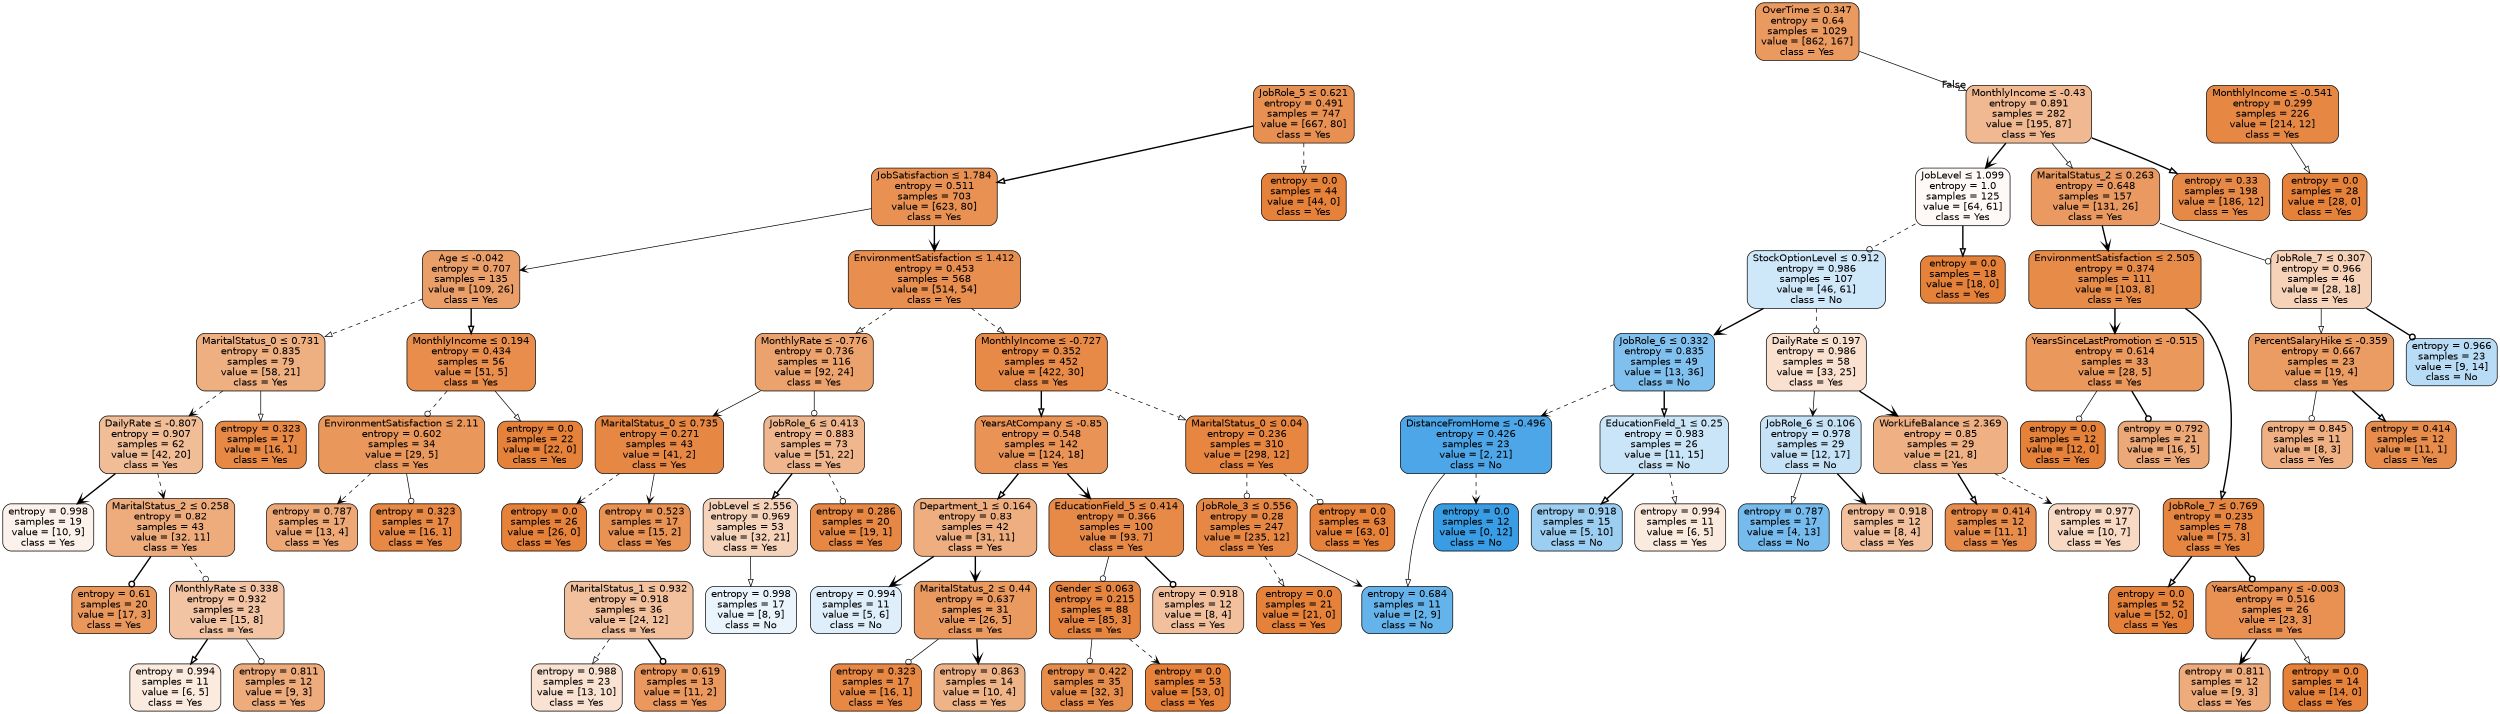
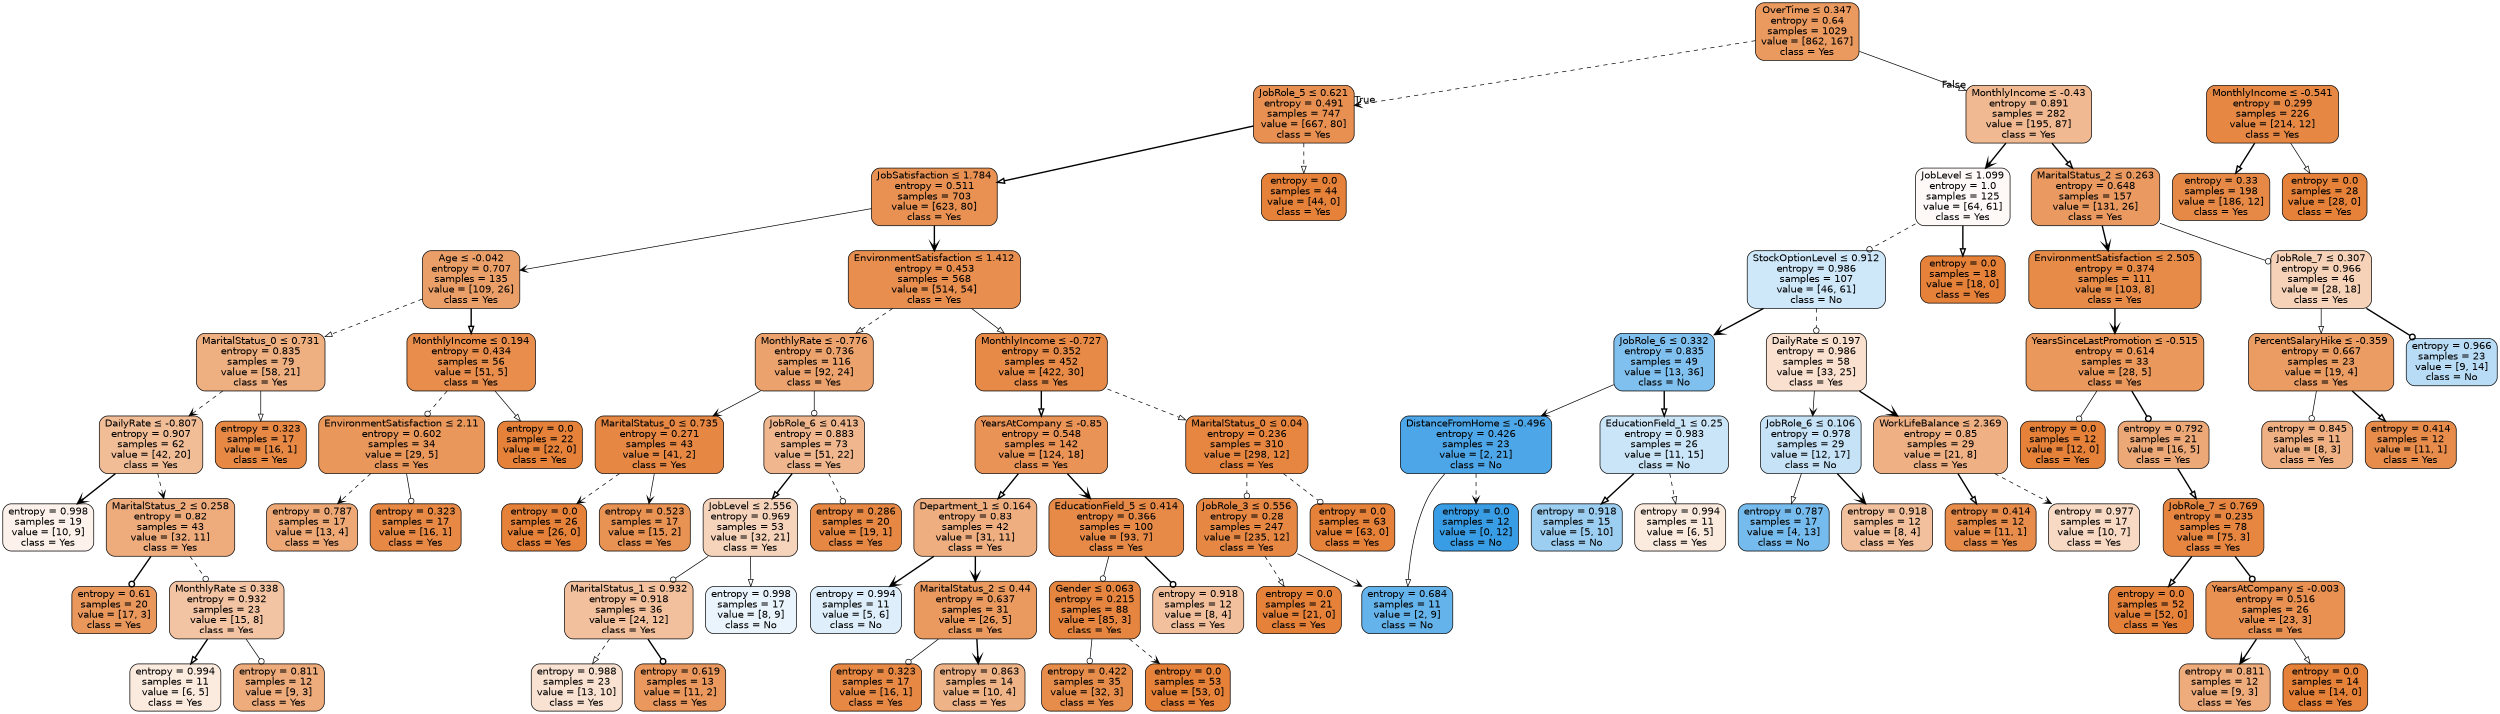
  digraph {
    node [color=black fillcolor="#e58139" fontname=helvetica shape=box style="filled, rounded"]
    edge [arrowhead=onormal fontname=helvetica style=bold]
    n1 [fillcolor="#ea995f" label=<OverTime &le; 0.347<br/>entropy = 0.64<br/>samples = 1029<br/>value = [862, 167]<br/>class = Yes>]
    n2 [fillcolor="#e89051" label=<JobRole_5 &le; 0.621<br/>entropy = 0.491<br/>samples = 747<br/>value = [667, 80]<br/>class = Yes>]
    n3 [fillcolor="#f1b991" label=<MonthlyIncome &le; -0.43<br/>entropy = 0.891<br/>samples = 282<br/>value = [195, 87]<br/>class = Yes>]
    n4 [fillcolor="#e89152" label=<JobSatisfaction &le; 1.784<br/>entropy = 0.511<br/>samples = 703<br/>value = [623, 80]<br/>class = Yes>]
    n5 [label=<entropy = 0.0<br/>samples = 44<br/>value = [44, 0]<br/>class = Yes>]
    n6 [fillcolor="#fef9f6" label=<JobLevel &le; 1.099<br/>entropy = 1.0<br/>samples = 125<br/>value = [64, 61]<br/>class = Yes>]
    n7 [fillcolor="#ea9a60" label=<MaritalStatus_2 &le; 0.263<br/>entropy = 0.648<br/>samples = 157<br/>value = [131, 26]<br/>class = Yes>]
    n8 [fillcolor="#eb9f68" label=<Age &le; -0.042<br/>entropy = 0.707<br/>samples = 135<br/>value = [109, 26]<br/>class = Yes>]
    n9 [fillcolor="#e88e4e" label=<EnvironmentSatisfaction &le; 1.412<br/>entropy = 0.453<br/>samples = 568<br/>value = [514, 54]<br/>class = Yes>]
    n10 [fillcolor="#eeaf81" label=<MaritalStatus_0 &le; 0.731<br/>entropy = 0.835<br/>samples = 79<br/>value = [58, 21]<br/>class = Yes>]
    n11 [fillcolor="#e88d4c" label=<MonthlyIncome &le; 0.194<br/>entropy = 0.434<br/>samples = 56<br/>value = [51, 5]<br/>class = Yes>]
    n12 [fillcolor="#eca26d" label=<MonthlyRate &le; -0.776<br/>entropy = 0.736<br/>samples = 116<br/>value = [92, 24]<br/>class = Yes>]
    n13 [fillcolor="#e78a47" label=<MonthlyIncome &le; -0.727<br/>entropy = 0.352<br/>samples = 452<br/>value = [422, 30]<br/>class = Yes>]
    n14 [fillcolor="#f1bd97" label=<DailyRate &le; -0.807<br/>entropy = 0.907<br/>samples = 62<br/>value = [42, 20]<br/>class = Yes>]
    n15 [fillcolor="#e78945" label=<entropy = 0.323<br/>samples = 17<br/>value = [16, 1]<br/>class = Yes>]
    n16 [fillcolor="#e9975b" label=<EnvironmentSatisfaction &le; 2.11<br/>entropy = 0.602<br/>samples = 34<br/>value = [29, 5]<br/>class = Yes>]
    n17 [label=<entropy = 0.0<br/>samples = 22<br/>value = [22, 0]<br/>class = Yes>]
    n18 [fillcolor="#fcf2eb" label=<entropy = 0.998<br/>samples = 19<br/>value = [10, 9]<br/>class = Yes>]
    n19 [fillcolor="#eeac7d" label=<MaritalStatus_2 &le; 0.258<br/>entropy = 0.82<br/>samples = 43<br/>value = [32, 11]<br/>class = Yes>]
    n20 [fillcolor="#ea975c" label=<entropy = 0.61<br/>samples = 20<br/>value = [17, 3]<br/>class = Yes>]
    n21 [fillcolor="#f3c4a3" label=<MonthlyRate &le; 0.338<br/>entropy = 0.932<br/>samples = 23<br/>value = [15, 8]<br/>class = Yes>]
    n22 [fillcolor="#fbeade" label=<entropy = 0.994<br/>samples = 11<br/>value = [6, 5]<br/>class = Yes>]
    n23 [fillcolor="#eeab7b" label=<entropy = 0.811<br/>samples = 12<br/>value = [9, 3]<br/>class = Yes>]
    n24 [fillcolor="#eda876" label=<entropy = 0.787<br/>samples = 17<br/>value = [13, 4]<br/>class = Yes>]
    n25 [fillcolor="#e78945" label=<entropy = 0.323<br/>samples = 17<br/>value = [16, 1]<br/>class = Yes>]
    n26 [fillcolor="#e68743" label=<MaritalStatus_0 &le; 0.735<br/>entropy = 0.271<br/>samples = 43<br/>value = [41, 2]<br/>class = Yes>]
    n27 [fillcolor="#f0b78e" label=<JobRole_6 &le; 0.413<br/>entropy = 0.883<br/>samples = 73<br/>value = [51, 22]<br/>class = Yes>]
    n28 [fillcolor="#e99356" label=<YearsAtCompany &le; -0.85<br/>entropy = 0.548<br/>samples = 142<br/>value = [124, 18]<br/>class = Yes>]
    n29 [fillcolor="#e68641" label=<MaritalStatus_0 &le; 0.04<br/>entropy = 0.236<br/>samples = 310<br/>value = [298, 12]<br/>class = Yes>]
    n30 [label=<entropy = 0.0<br/>samples = 26<br/>value = [26, 0]<br/>class = Yes>]
    n31 [fillcolor="#e89253" label=<entropy = 0.523<br/>samples = 17<br/>value = [15, 2]<br/>class = Yes>]
    n32 [fillcolor="#f6d4bb" label=<JobLevel &le; 2.556<br/>entropy = 0.969<br/>samples = 53<br/>value = [32, 21]<br/>class = Yes>]
    n33 [fillcolor="#e68843" label=<entropy = 0.286<br/>samples = 20<br/>value = [19, 1]<br/>class = Yes>]
    n34 [fillcolor="#f2c09c" label=<MaritalStatus_1 &le; 0.932<br/>entropy = 0.918<br/>samples = 36<br/>value = [24, 12]<br/>class = Yes>]
    n35 [fillcolor="#e9f4fc" label=<entropy = 0.998<br/>samples = 17<br/>value = [8, 9]<br/>class = No>]
    n36 [fillcolor="#f9e2d1" label=<entropy = 0.988<br/>samples = 23<br/>value = [13, 10]<br/>class = Yes>]
    n37 [fillcolor="#ea985d" label=<entropy = 0.619<br/>samples = 13<br/>value = [11, 2]<br/>class = Yes>]
    n38 [fillcolor="#eeae7f" label=<Department_1 &le; 0.164<br/>entropy = 0.83<br/>samples = 42<br/>value = [31, 11]<br/>class = Yes>]
    n39 [fillcolor="#e78a48" label=<EducationField_5 &le; 0.414<br/>entropy = 0.366<br/>samples = 100<br/>value = [93, 7]<br/>class = Yes>]
    n40 [fillcolor="#e68743" label=<JobRole_3 &le; 0.556<br/>entropy = 0.28<br/>samples = 247<br/>value = [235, 12]<br/>class = Yes>]
    n41 [label=<entropy = 0.0<br/>samples = 63<br/>value = [63, 0]<br/>class = Yes>]
    n42 [fillcolor="#deeffb" label=<entropy = 0.994<br/>samples = 11<br/>value = [5, 6]<br/>class = No>]
    n43 [fillcolor="#ea995f" label=<MaritalStatus_2 &le; 0.44<br/>entropy = 0.637<br/>samples = 31<br/>value = [26, 5]<br/>class = Yes>]
    n44 [fillcolor="#e68540" label=<Gender &le; 0.063<br/>entropy = 0.215<br/>samples = 88<br/>value = [85, 3]<br/>class = Yes>]
    n45 [fillcolor="#f2c09c" label=<entropy = 0.918<br/>samples = 12<br/>value = [8, 4]<br/>class = Yes>]
    n46 [fillcolor="#e78945" label=<entropy = 0.323<br/>samples = 17<br/>value = [16, 1]<br/>class = Yes>]
    n47 [fillcolor="#efb388" label=<entropy = 0.863<br/>samples = 14<br/>value = [10, 4]<br/>class = Yes>]
    n48 [fillcolor="#e78d4c" label=<entropy = 0.422<br/>samples = 35<br/>value = [32, 3]<br/>class = Yes>]
    n49 [label=<entropy = 0.0<br/>samples = 53<br/>value = [53, 0]<br/>class = Yes>]
    n50 [label=<entropy = 0.0<br/>samples = 21<br/>value = [21, 0]<br/>class = Yes>]
    n51 [fillcolor="#65b3eb" label=<entropy = 0.684<br/>samples = 11<br/>value = [2, 9]<br/>class = No>]
    n52 [fillcolor="#e68844" label=<MonthlyIncome &le; -0.541<br/>entropy = 0.299<br/>samples = 226<br/>value = [214, 12]<br/>class = Yes>]
    n53 [label=<entropy = 0.0<br/>samples = 28<br/>value = [28, 0]<br/>class = Yes>]
    n54 [fillcolor="#e78946" label=<entropy = 0.33<br/>samples = 198<br/>value = [186, 12]<br/>class = Yes>]
    n55 [fillcolor="#cee7f9" label=<StockOptionLevel &le; 0.912<br/>entropy = 0.986<br/>samples = 107<br/>value = [46, 61]<br/>class = No>]
    n56 [label=<entropy = 0.0<br/>samples = 18<br/>value = [18, 0]<br/>class = Yes>]
    n57 [fillcolor="#e78b48" label=<EnvironmentSatisfaction &le; 2.505<br/>entropy = 0.374<br/>samples = 111<br/>value = [103, 8]<br/>class = Yes>]
    n58 [fillcolor="#f6d2b8" label=<JobRole_7 &le; 0.307<br/>entropy = 0.966<br/>samples = 46<br/>value = [28, 18]<br/>class = Yes>]
    n59 [fillcolor="#80c0ee" label=<JobRole_6 &le; 0.332<br/>entropy = 0.835<br/>samples = 49<br/>value = [13, 36]<br/>class = No>]
    n60 [fillcolor="#f9e0cf" label=<DailyRate &le; 0.197<br/>entropy = 0.986<br/>samples = 58<br/>value = [33, 25]<br/>class = Yes>]
    n61 [fillcolor="#4ca6e7" label=<DistanceFromHome &le; -0.496<br/>entropy = 0.426<br/>samples = 23<br/>value = [2, 21]<br/>class = No>]
    n62 [fillcolor="#cae5f8" label=<EducationField_1 &le; 0.25<br/>entropy = 0.983<br/>samples = 26<br/>value = [11, 15]<br/>class = No>]
    n63 [fillcolor="#c5e2f7" label=<JobRole_6 &le; 0.106<br/>entropy = 0.978<br/>samples = 29<br/>value = [12, 17]<br/>class = No>]
    n64 [fillcolor="#efb184" label=<WorkLifeBalance &le; 2.369<br/>entropy = 0.85<br/>samples = 29<br/>value = [21, 8]<br/>class = Yes>]
    n65 [fillcolor="#399de5" label=<entropy = 0.0<br/>samples = 12<br/>value = [0, 12]<br/>class = No>]
    n66 [fillcolor="#9ccef2" label=<entropy = 0.918<br/>samples = 15<br/>value = [5, 10]<br/>class = No>]
    n67 [fillcolor="#fbeade" label=<entropy = 0.994<br/>samples = 11<br/>value = [6, 5]<br/>class = Yes>]
    n68 [fillcolor="#76bbed" label=<entropy = 0.787<br/>samples = 17<br/>value = [4, 13]<br/>class = No>]
    n69 [fillcolor="#f2c09c" label=<entropy = 0.918<br/>samples = 12<br/>value = [8, 4]<br/>class = Yes>]
    n70 [fillcolor="#e78c4b" label=<entropy = 0.414<br/>samples = 12<br/>value = [11, 1]<br/>class = Yes>]
    n71 [fillcolor="#f7d9c4" label=<entropy = 0.977<br/>samples = 17<br/>value = [10, 7]<br/>class = Yes>]
    n72 [fillcolor="#ea985c" label=<YearsSinceLastPromotion &le; -0.515<br/>entropy = 0.614<br/>samples = 33<br/>value = [28, 5]<br/>class = Yes>]
    n73 [fillcolor="#e68641" label=<JobRole_7 &le; 0.769<br/>entropy = 0.235<br/>samples = 78<br/>value = [75, 3]<br/>class = Yes>]
    n74 [fillcolor="#ea9c63" label=<PercentSalaryHike &le; -0.359<br/>entropy = 0.667<br/>samples = 23<br/>value = [19, 4]<br/>class = Yes>]
    n75 [fillcolor="#b8dcf6" label=<entropy = 0.966<br/>samples = 23<br/>value = [9, 14]<br/>class = No>]
    n76 [label=<entropy = 0.0<br/>samples = 12<br/>value = [12, 0]<br/>class = Yes>]
    n77 [fillcolor="#eda877" label=<entropy = 0.792<br/>samples = 21<br/>value = [16, 5]<br/>class = Yes>]
    n78 [label=<entropy = 0.0<br/>samples = 52<br/>value = [52, 0]<br/>class = Yes>]
    n79 [fillcolor="#e89153" label=<YearsAtCompany &le; -0.003<br/>entropy = 0.516<br/>samples = 26<br/>value = [23, 3]<br/>class = Yes>]
    n80 [fillcolor="#eeab7b" label=<entropy = 0.811<br/>samples = 12<br/>value = [9, 3]<br/>class = Yes>]
    n81 [label=<entropy = 0.0<br/>samples = 14<br/>value = [14, 0]<br/>class = Yes>]
    n82 [fillcolor="#efb083" label=<entropy = 0.845<br/>samples = 11<br/>value = [8, 3]<br/>class = Yes>]
    n83 [fillcolor="#e78c4b" label=<entropy = 0.414<br/>samples = 12<br/>value = [11, 1]<br/>class = Yes>]
+   n1 -> n2 [arrowhead=vee headlabel=True labelangle=45 labeldistance=2.5 style=dashed]
    n1 -> n3 [headlabel=False labelangle=-45 labeldistance=2.5 style=solid]
    n2 -> n4
    n2 -> n5 [style=dashed]
    n3 -> n6 [arrowhead=vee]
-   n3 -> n7 [style=solid]
+   n3 -> n7
    n4 -> n8 [arrowhead=vee style=solid]
    n4 -> n9 [arrowhead=vee]
    n6 -> n55 [arrowhead=odot style=dashed]
    n6 -> n56
    n7 -> n57 [arrowhead=vee]
    n7 -> n58 [arrowhead=odot style=solid]
    n8 -> n10 [style=dashed]
    n8 -> n11
    n9 -> n12 [style=dashed]
-   n9 -> n13 [style=dashed]
+   n9 -> n13 [style=solid]
    n10 -> n14 [arrowhead=vee style=dashed]
    n10 -> n15 [style=solid]
    n11 -> n16 [arrowhead=odot style=dashed]
    n11 -> n17 [style=solid]
    n12 -> n26 [arrowhead=vee style=solid]
    n12 -> n27 [arrowhead=odot style=solid]
    n13 -> n28
    n13 -> n29 [style=dashed]
    n14 -> n18 [arrowhead=vee]
    n14 -> n19 [arrowhead=vee style=dashed]
    n16 -> n24 [arrowhead=vee style=dashed]
    n16 -> n25 [arrowhead=odot style=solid]
    n19 -> n20 [arrowhead=odot]
    n19 -> n21 [arrowhead=odot style=dashed]
    n21 -> n22
    n21 -> n23 [arrowhead=odot style=solid]
    n26 -> n30 [arrowhead=vee style=dashed]
    n26 -> n31 [arrowhead=vee style=solid]
    n27 -> n32
    n27 -> n33 [arrowhead=odot style=dashed]
    n28 -> n38
    n28 -> n39 [arrowhead=vee]
    n29 -> n40 [arrowhead=odot style=dashed]
    n29 -> n41 [arrowhead=odot style=dashed]
+   n32 -> n34 [arrowhead=odot style=solid]
    n32 -> n35 [style=solid]
    n34 -> n36 [style=dashed]
    n34 -> n37 [arrowhead=odot]
    n38 -> n42 [arrowhead=vee]
    n38 -> n43 [arrowhead=vee]
    n39 -> n44 [arrowhead=odot style=solid]
    n39 -> n45 [arrowhead=odot]
    n40 -> n50 [style=dashed]
    n40 -> n51 [arrowhead=vee style=solid]
    n43 -> n46 [arrowhead=odot style=solid]
    n43 -> n47 [arrowhead=vee]
    n44 -> n48 [arrowhead=odot style=solid]
    n44 -> n49 [arrowhead=vee style=dashed]
    n52 -> n53 [style=solid]
-   n3 -> n54
+   n52 -> n54
    n55 -> n59 [arrowhead=vee]
    n55 -> n60 [arrowhead=odot style=dashed]
    n57 -> n72 [arrowhead=vee]
-   n57 -> n73
+   n77 -> n73
    n58 -> n74 [style=solid]
    n58 -> n75 [arrowhead=odot]
-   n59 -> n61 [arrowhead=vee style=dashed]
+   n59 -> n61 [arrowhead=vee style=solid]
    n59 -> n62
    n60 -> n63 [arrowhead=vee style=solid]
    n60 -> n64 [arrowhead=vee]
    n61 -> n51 [style=solid]
    n61 -> n65 [arrowhead=vee style=dashed]
    n62 -> n66
    n62 -> n67 [style=dashed]
    n63 -> n68 [style=solid]
    n63 -> n69 [arrowhead=vee]
    n64 -> n70
    n64 -> n71 [arrowhead=vee style=dashed]
    n72 -> n76 [arrowhead=odot style=solid]
    n72 -> n77 [arrowhead=odot]
    n73 -> n78
    n73 -> n79 [arrowhead=odot]
    n74 -> n82 [arrowhead=odot style=solid]
    n74 -> n83
    n79 -> n80 [arrowhead=vee]
    n79 -> n81 [style=solid]
  }
